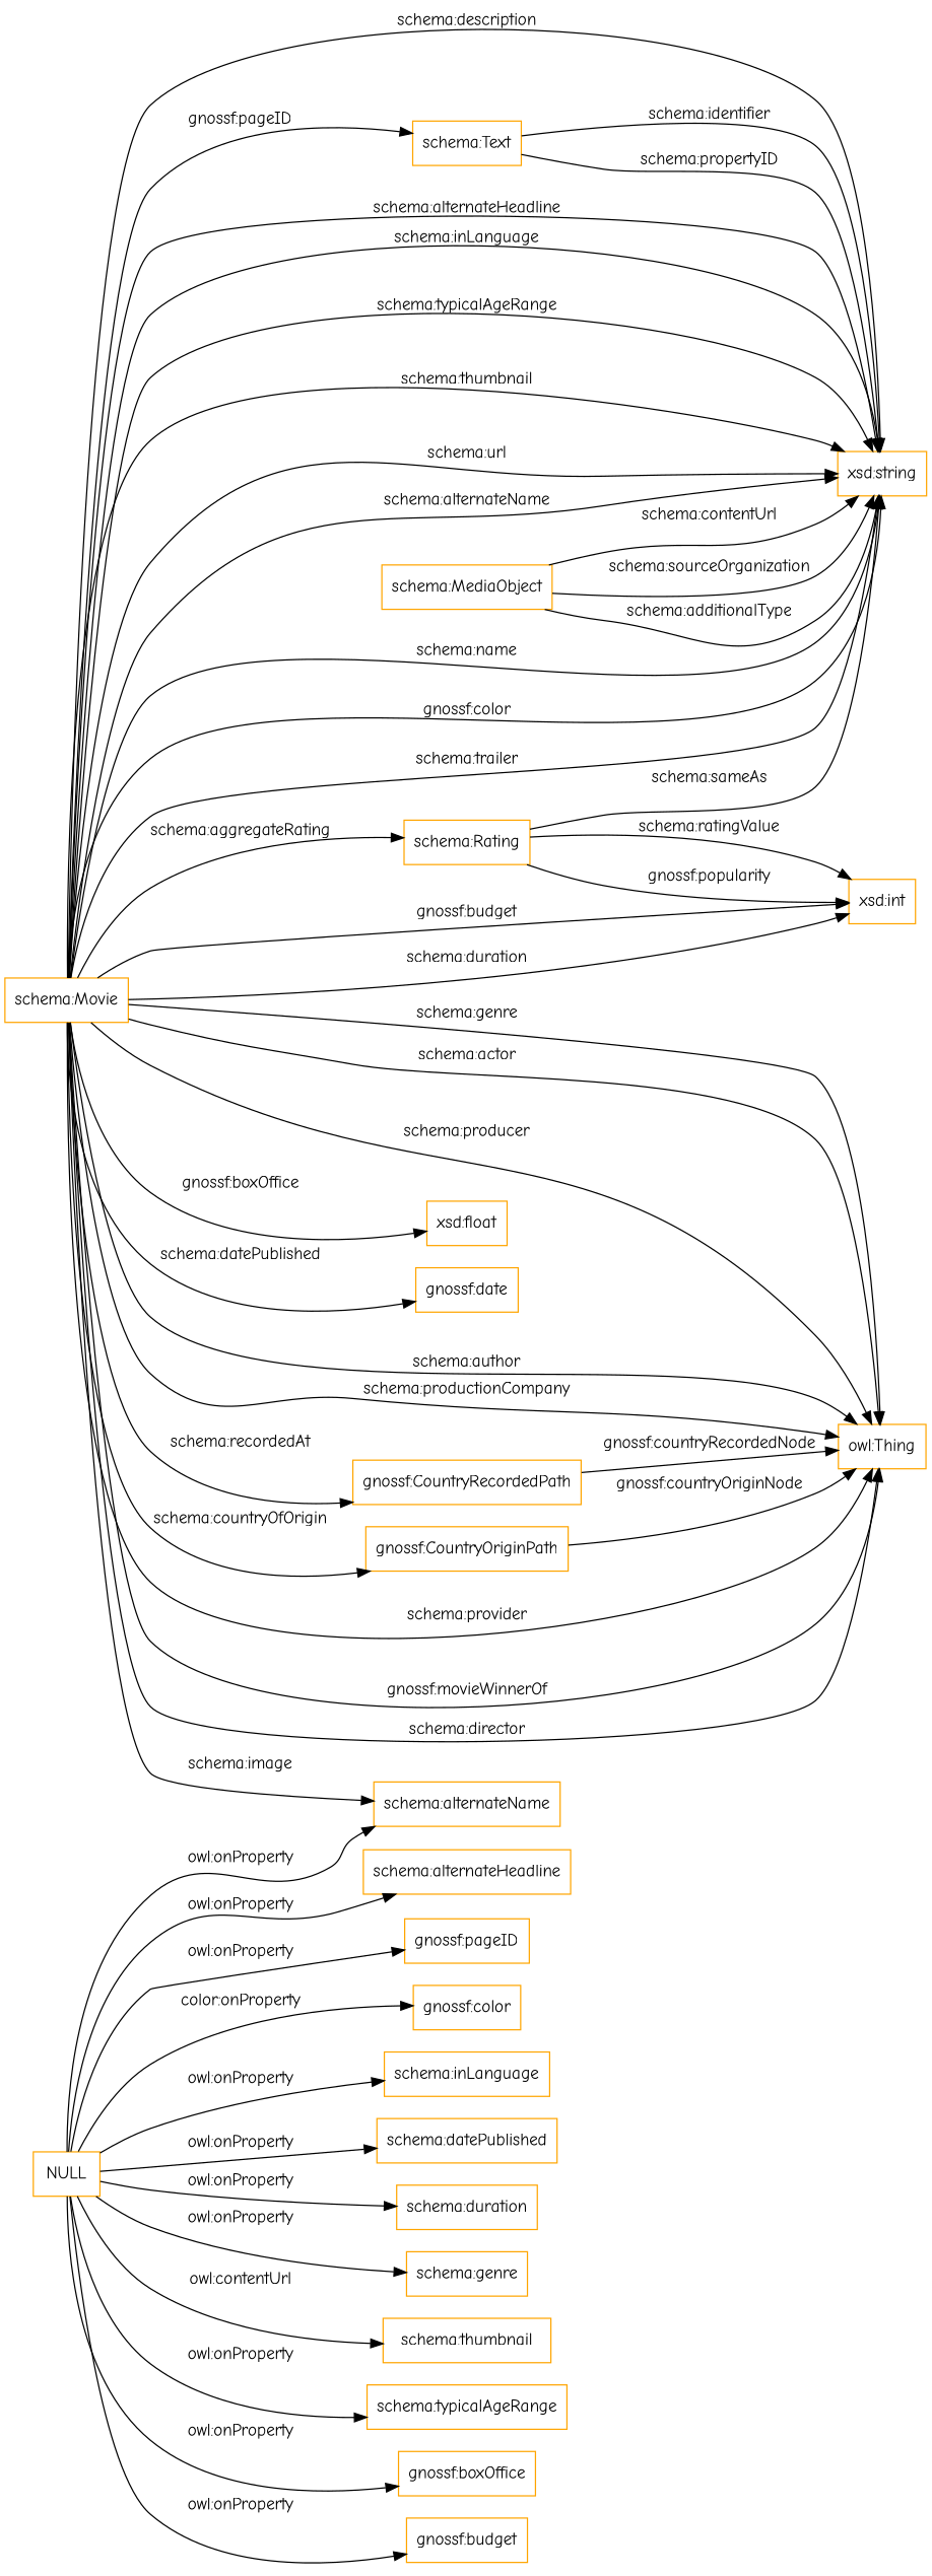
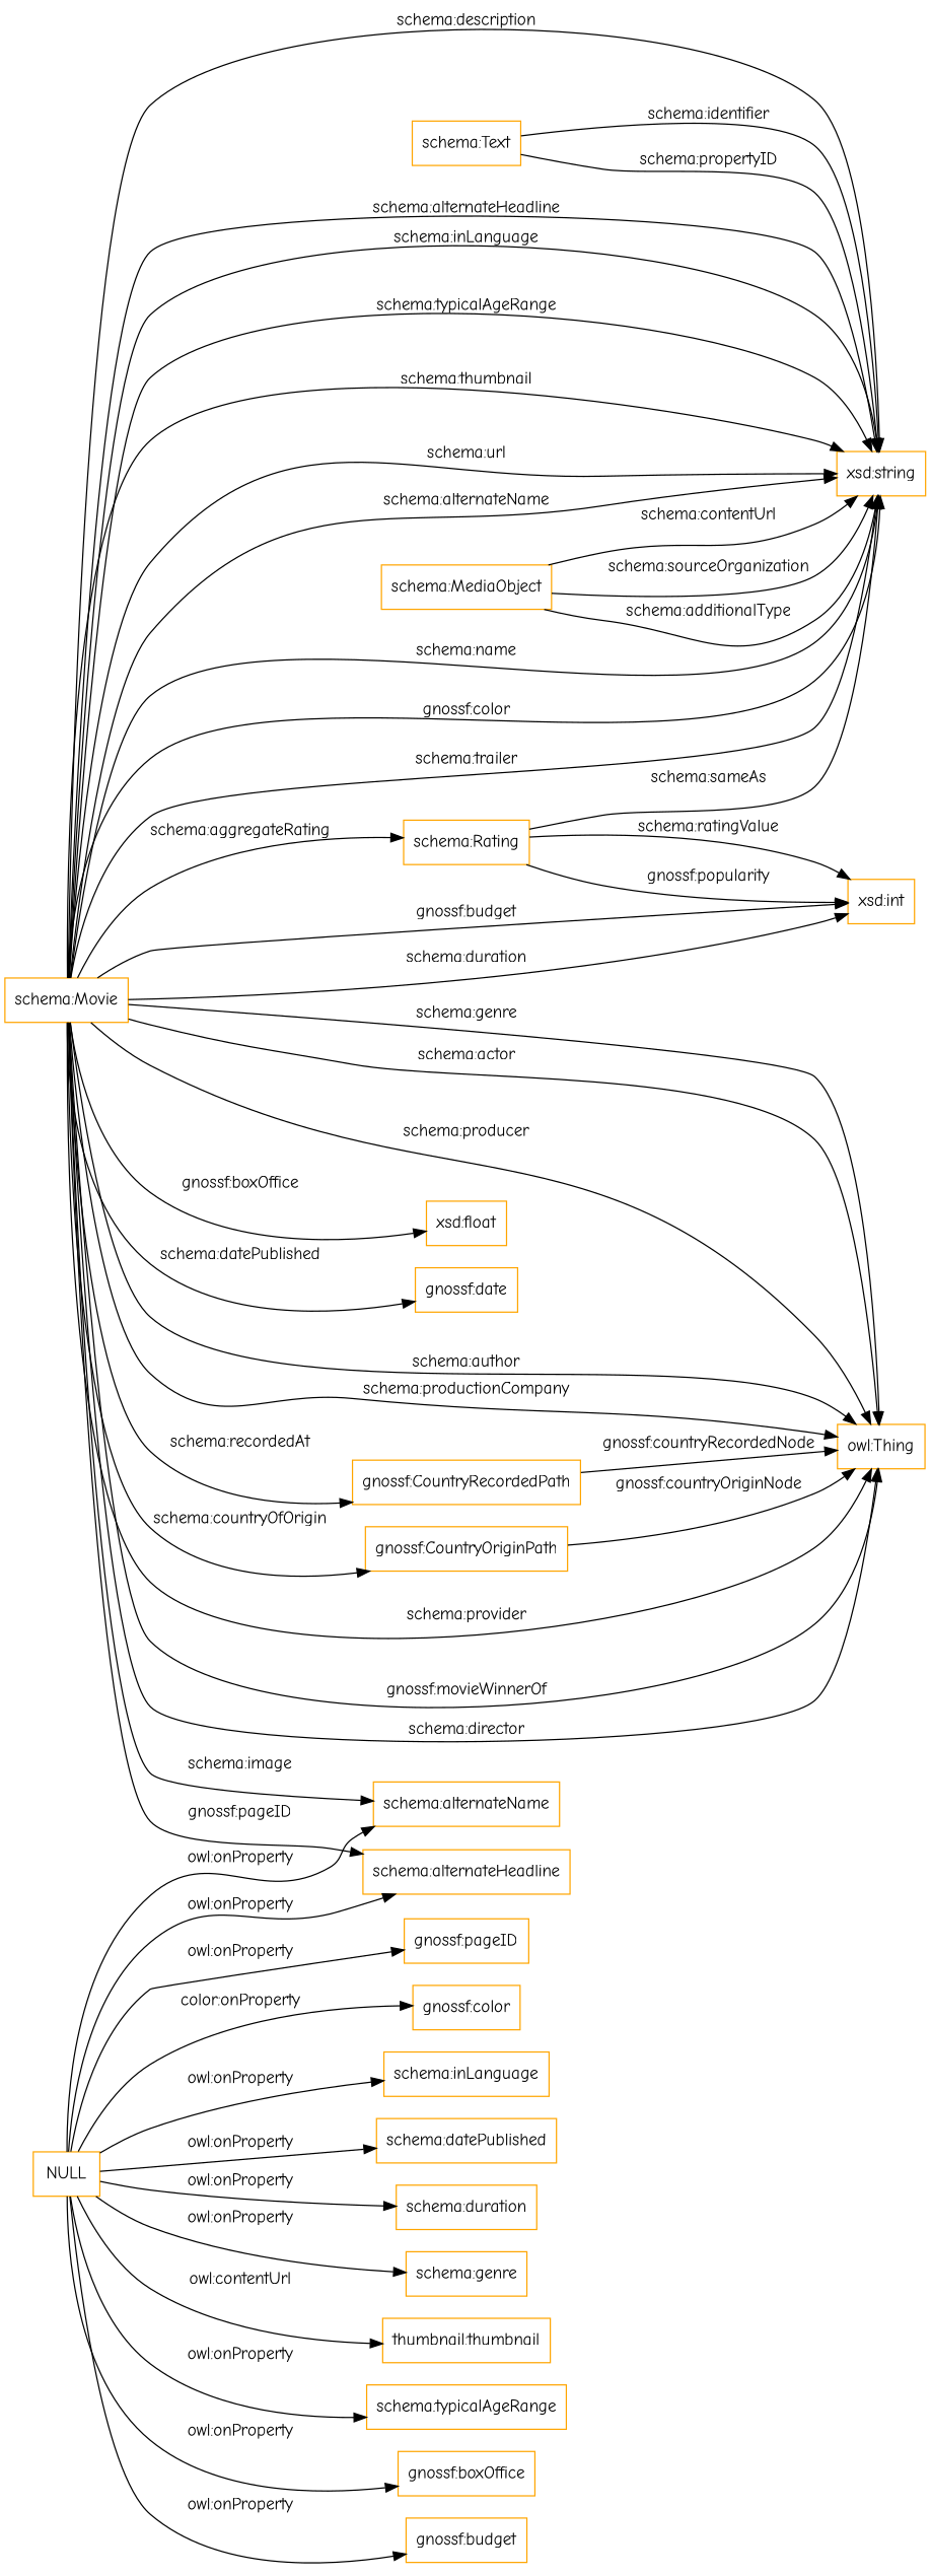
  digraph {
    fontname="Comic Neue"
    rankdir=LR
    node [color=orange fontname="Comic Neue" shape=rectangle]
    edge [fontname="Comic Neue"]
    "gnossf:CountryOriginPath"
    "owl:Thing"
    "schema:Movie"
    "schema:Text"
    "schema:Rating"
    "gnossf:CountryRecordedPath"
    "xsd:string"
    "xsd:int"
    "xsd:float"
    n10 [label="gnossf:date"]
    "schema:alternateName"
    "schema:MediaObject"
    NULL
    "schema:alternateHeadline"
    "gnossf:boxOffice"
    "gnossf:budget"
    "gnossf:pageID"
    "gnossf:color"
    "schema:inLanguage"
    "schema:datePublished"
    "schema:duration"
    "schema:genre"
-   "schema:thumbnail"
+   "schema:thumbnail" [label="thumbnail:thumbnail"]
    "schema:typicalAgeRange"
    "gnossf:CountryOriginPath" -> "owl:Thing" [label="gnossf:countryOriginNode"]
    "schema:Movie" -> "gnossf:CountryOriginPath" [label="schema:countryOfOrigin"]
    "schema:Movie" -> "owl:Thing" [label="schema:provider"]
    "schema:Movie" -> "owl:Thing" [label="gnossf:movieWinnerOf"]
    "schema:Movie" -> "owl:Thing" [label="schema:director"]
    "schema:Movie" -> "owl:Thing" [label="schema:genre"]
    "schema:Movie" -> "owl:Thing" [label="schema:actor"]
    "schema:Movie" -> "owl:Thing" [label="schema:producer"]
    "schema:Movie" -> "owl:Thing" [label="schema:author"]
    "schema:Movie" -> "owl:Thing" [label="schema:productionCompany"]
-   "schema:Movie" -> "schema:Text" [label="gnossf:pageID"]
+   "schema:Movie" -> "schema:alternateHeadline" [label="gnossf:pageID"]
    "schema:Movie" -> "schema:Rating" [label="schema:aggregateRating"]
    "schema:Movie" -> "gnossf:CountryRecordedPath" [label="schema:recordedAt"]
    "schema:Movie" -> "xsd:string" [label="schema:alternateName"]
    "schema:Movie" -> "xsd:string" [label="schema:alternateHeadline"]
    "schema:Movie" -> "xsd:string" [label="schema:inLanguage"]
    "schema:Movie" -> "xsd:string" [label="schema:typicalAgeRange"]
    "schema:Movie" -> "xsd:string" [label="schema:thumbnail"]
    "schema:Movie" -> "xsd:string" [label="schema:url"]
    "schema:Movie" -> "xsd:string" [label="schema:name"]
    "schema:Movie" -> "xsd:string" [label="gnossf:color"]
    "schema:Movie" -> "xsd:string" [label="schema:trailer"]
    "schema:Movie" -> "xsd:string" [label="schema:description"]
    "schema:Movie" -> "xsd:int" [label="gnossf:budget"]
    "schema:Movie" -> "xsd:int" [label="schema:duration"]
    "schema:Movie" -> "xsd:float" [label="gnossf:boxOffice"]
    "schema:Movie" -> n10 [label="schema:datePublished"]
    "schema:Movie" -> "schema:alternateName" [label="schema:image"]
    "schema:Text" -> "xsd:string" [label="schema:identifier"]
    "schema:Text" -> "xsd:string" [label="schema:propertyID"]
    "schema:Rating" -> "xsd:string" [label="schema:sameAs"]
    "schema:Rating" -> "xsd:int" [label="schema:ratingValue"]
    "schema:Rating" -> "xsd:int" [label="gnossf:popularity"]
    "gnossf:CountryRecordedPath" -> "owl:Thing" [label="gnossf:countryRecordedNode"]
    "schema:MediaObject" -> "xsd:string" [label="schema:contentUrl"]
    "schema:MediaObject" -> "xsd:string" [label="schema:sourceOrganization"]
    "schema:MediaObject" -> "xsd:string" [label="schema:additionalType"]
    NULL -> "schema:alternateName" [label="owl:onProperty"]
    NULL -> "schema:alternateHeadline" [label="owl:onProperty"]
    NULL -> "gnossf:boxOffice" [label="owl:onProperty"]
    NULL -> "gnossf:budget" [label="owl:onProperty"]
    NULL -> "gnossf:pageID" [label="owl:onProperty"]
    NULL -> "gnossf:color" [label="color:onProperty"]
    NULL -> "schema:inLanguage" [label="owl:onProperty"]
    NULL -> "schema:datePublished" [label="owl:onProperty"]
    NULL -> "schema:duration" [label="owl:onProperty"]
    NULL -> "schema:genre" [label="owl:onProperty"]
    NULL -> "schema:thumbnail" [label="owl:contentUrl"]
    NULL -> "schema:typicalAgeRange" [label="owl:onProperty"]
  }
